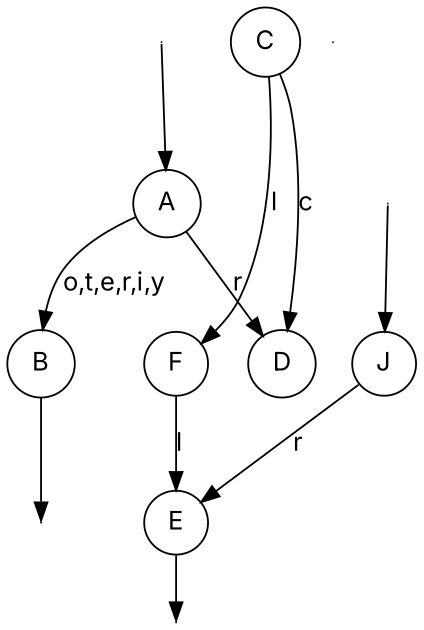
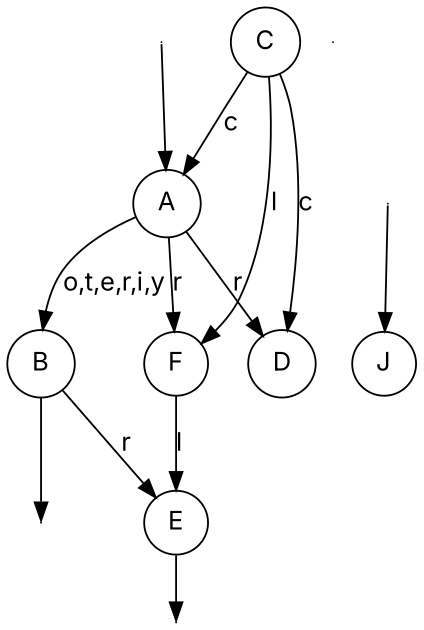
  digraph {
    fontname=Inter
    rankdir=TB
    node [fontname=Inter shape=circle]
    edge [fontname=Inter]
    start [shape=point width=0]
    A [width=0]
    B [width=0]
    F [width=0]
    D [width=0]
    b [shape=point width=0]
    J [width=0]
    final [shape=point width=0]
    c [shape=point width=0]
    d [shape=point width=0]
    E [width=0]
    C [width=0]
    start -> A
    A -> B [label="o,t,e,r,i,y"]
+   A -> F [label=r]
    A -> D [label=r]
    B -> d
-   J -> E [label=r]
+   B -> E [label=r]
    F -> E [label=l]
    b -> J
    E -> final
+   C -> A [label=c]
    C -> F [label=l]
    C -> D [label=c]
  }
